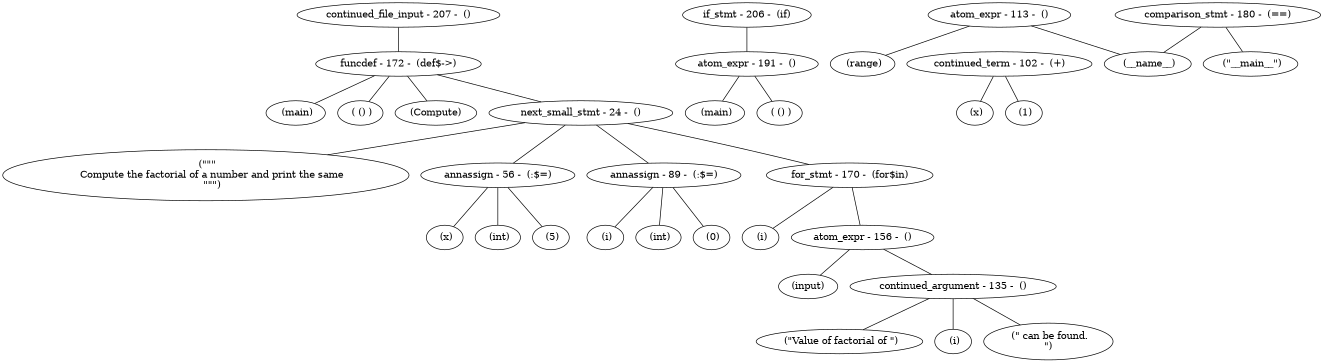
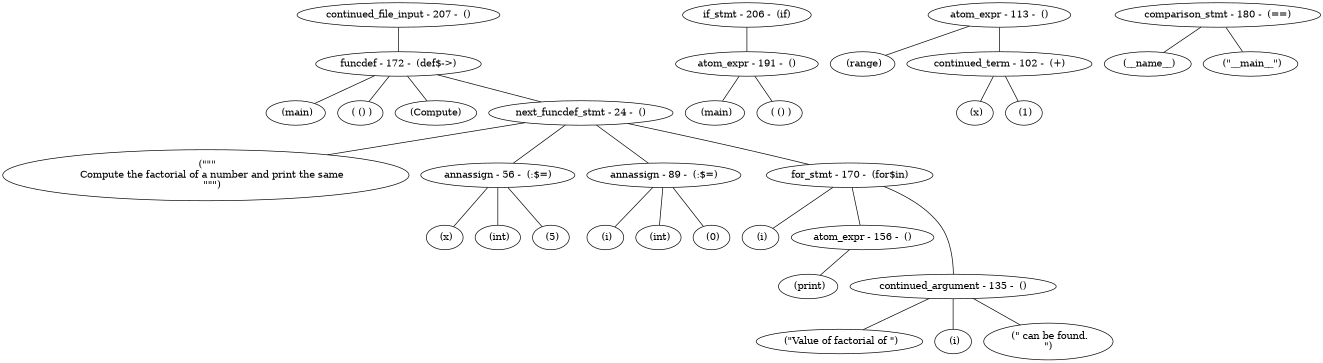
  graph {
    n1 [label="continued_file_input - 207 -  ()"]
    n2 [label="funcdef - 172 -  (def$->)"]
    n3 [label=" (main)"]
    n4 [label=" ( () )"]
    n5 [label="(Compute)"]
-   n6 [label="next_small_stmt - 24 -  ()"]
+   n6 [label="next_funcdef_stmt - 24 -  ()"]
    n7 [label="if_stmt - 206 -  (if)"]
    n8 [label="atom_expr - 191 -  ()"]
    n9 [label=" (&quot;&quot;&quot;\n    Compute the factorial of a number and print the same\n    &quot;&quot;&quot;)"]
    n10 [label="annassign - 56 -  (:$=)"]
    n11 [label="annassign - 89 -  (:$=)"]
    n12 [label="for_stmt - 170 -  (for$in)"]
    n13 [label=" (x)"]
    n14 [label=" (int)"]
    n15 [label=" (5)"]
    n16 [label=" (i)"]
    n17 [label=" (int)"]
    n18 [label=" (0)"]
    n19 [label=" (i)"]
    n20 [label="atom_expr - 156 -  ()"]
    n21 [label="atom_expr - 113 -  ()"]
    n22 [label=" (range)"]
    n23 [label="continued_term - 102 -  (+)"]
-   n24 [label="(input)"]
+   n24 [label=" (print)"]
    n25 [label="continued_argument - 135 -  ()"]
    n26 [label=" (x)"]
    n27 [label=" (1)"]
    n28 [label=" (&quot;Value of factorial of &quot;)"]
    n29 [label=" (i)"]
    n30 [label=" (&quot; can be found.\n&quot;)"]
    n31 [label="comparison_stmt - 180 -  (==)"]
    n32 [label=" (__name__)"]
    n33 [label=" (&quot;__main__&quot;)"]
    n34 [label=" (main)"]
    n35 [label=" ( () )"]
    n1 -- n2
    n2 -- n3
    n2 -- n4
    n2 -- n5
    n2 -- n6
    n6 -- n9
    n6 -- n10
    n6 -- n11
    n6 -- n12
    n7 -- n8
    n8 -- n34
    n8 -- n35
    n10 -- n13
    n10 -- n14
    n10 -- n15
    n11 -- n16
    n11 -- n17
    n11 -- n18
    n12 -- n19
    n12 -- n20
    n20 -- n24
-   n20 -- n25
+   n12 -- n25
    n21 -- n22
-   n21 -- n32
+   n21 -- n23
    n23 -- n26
    n23 -- n27
    n25 -- n28
    n25 -- n29
    n25 -- n30
    n31 -- n32
    n31 -- n33
  }
